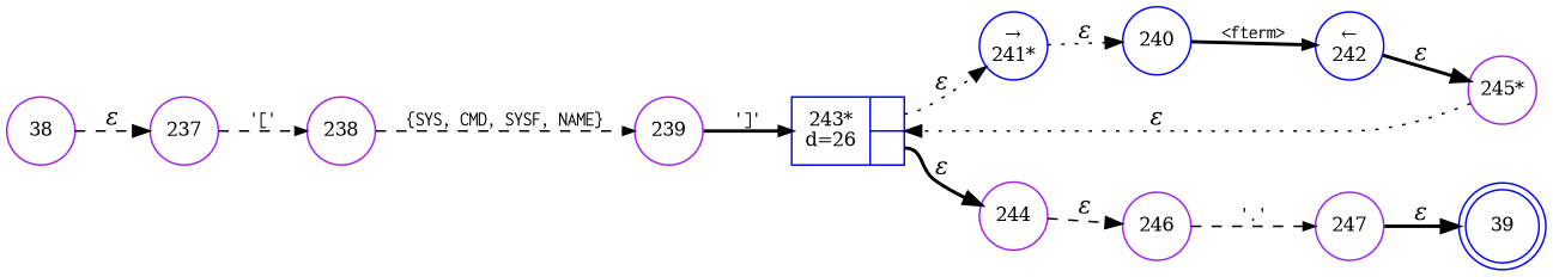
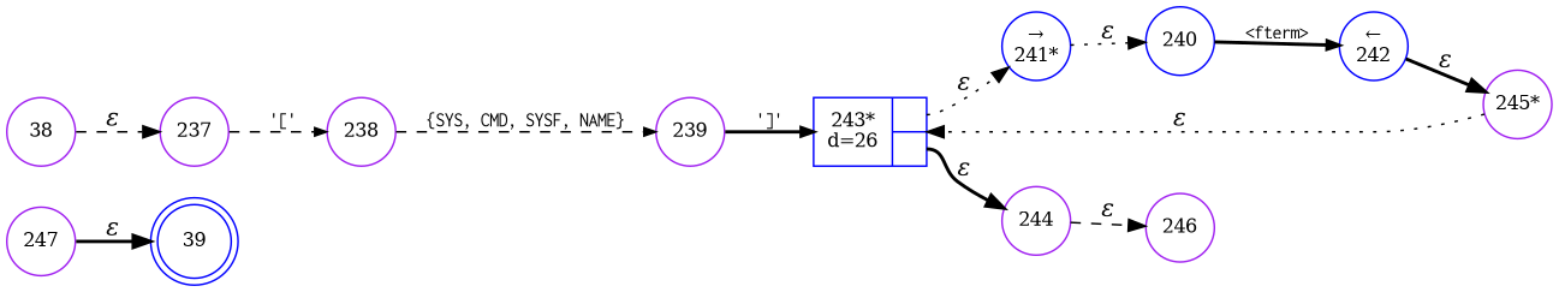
  digraph {
    rankdir=LR
    node [color=purple fixedsize=true fontsize=11 shape=circle peripheries=1]
    edge [fontname="Times-Italic" style=dashed]
    n1 [color=blue label=39 shape=doublecircle width=.6 peripheries=""]
    n2 [label=38 width=.55]
    n3 [label=237 width=.55]
    n4 [label=238 width=.55]
    n5 [label=239 width=.55]
    n6 [color=blue fixedsize=false label="{243*\nd=26|{<p0>|<p1>}}" shape=record]
    n7 [color=blue label="&rarr;\n241*" width=.55]
    n8 [label=244 width=.55]
    n9 [color=blue label=240 width=.55]
    n10 [color=blue label="&larr;\n242" width=.55]
    n11 [label="245*" width=.55]
    n12 [label=246 width=.55]
    n13 [label=247 width=.55]
    n2 -> n3 [label="&epsilon;"]
    n3 -> n4 [arrowhead=normal arrowsize=.7 fontname=Courier fontsize=11 label="'['"]
    n4 -> n5 [arrowhead=normal arrowsize=.7 fontname=Courier fontsize=11 label="{SYS, CMD, SYSF, NAME}"]
    n5 -> n6 [arrowhead=normal arrowsize=.7 fontname=Courier fontsize=11 label="']'" style=bold]
    n6 -> n7 [label="&epsilon;" style=dotted tailport=p0]
    n6 -> n8 [label="&epsilon;" style=bold tailport=p1]
    n7 -> n9 [label="&epsilon;" style=dotted]
    n8 -> n12 [label="&epsilon;"]
    n9 -> n10 [arrowhead=normal arrowsize=.7 fontname=Courier fontsize=11 label="<fterm>" style=bold]
    n10 -> n11 [label="&epsilon;" style=bold]
    n11 -> n6 [label="&epsilon;" style=dotted]
-   n12 -> n13 [arrowhead=normal arrowsize=.7 fontname=Courier fontsize=11 label="'.'"]
    n13 -> n1 [label="&epsilon;" style=bold]
  }
